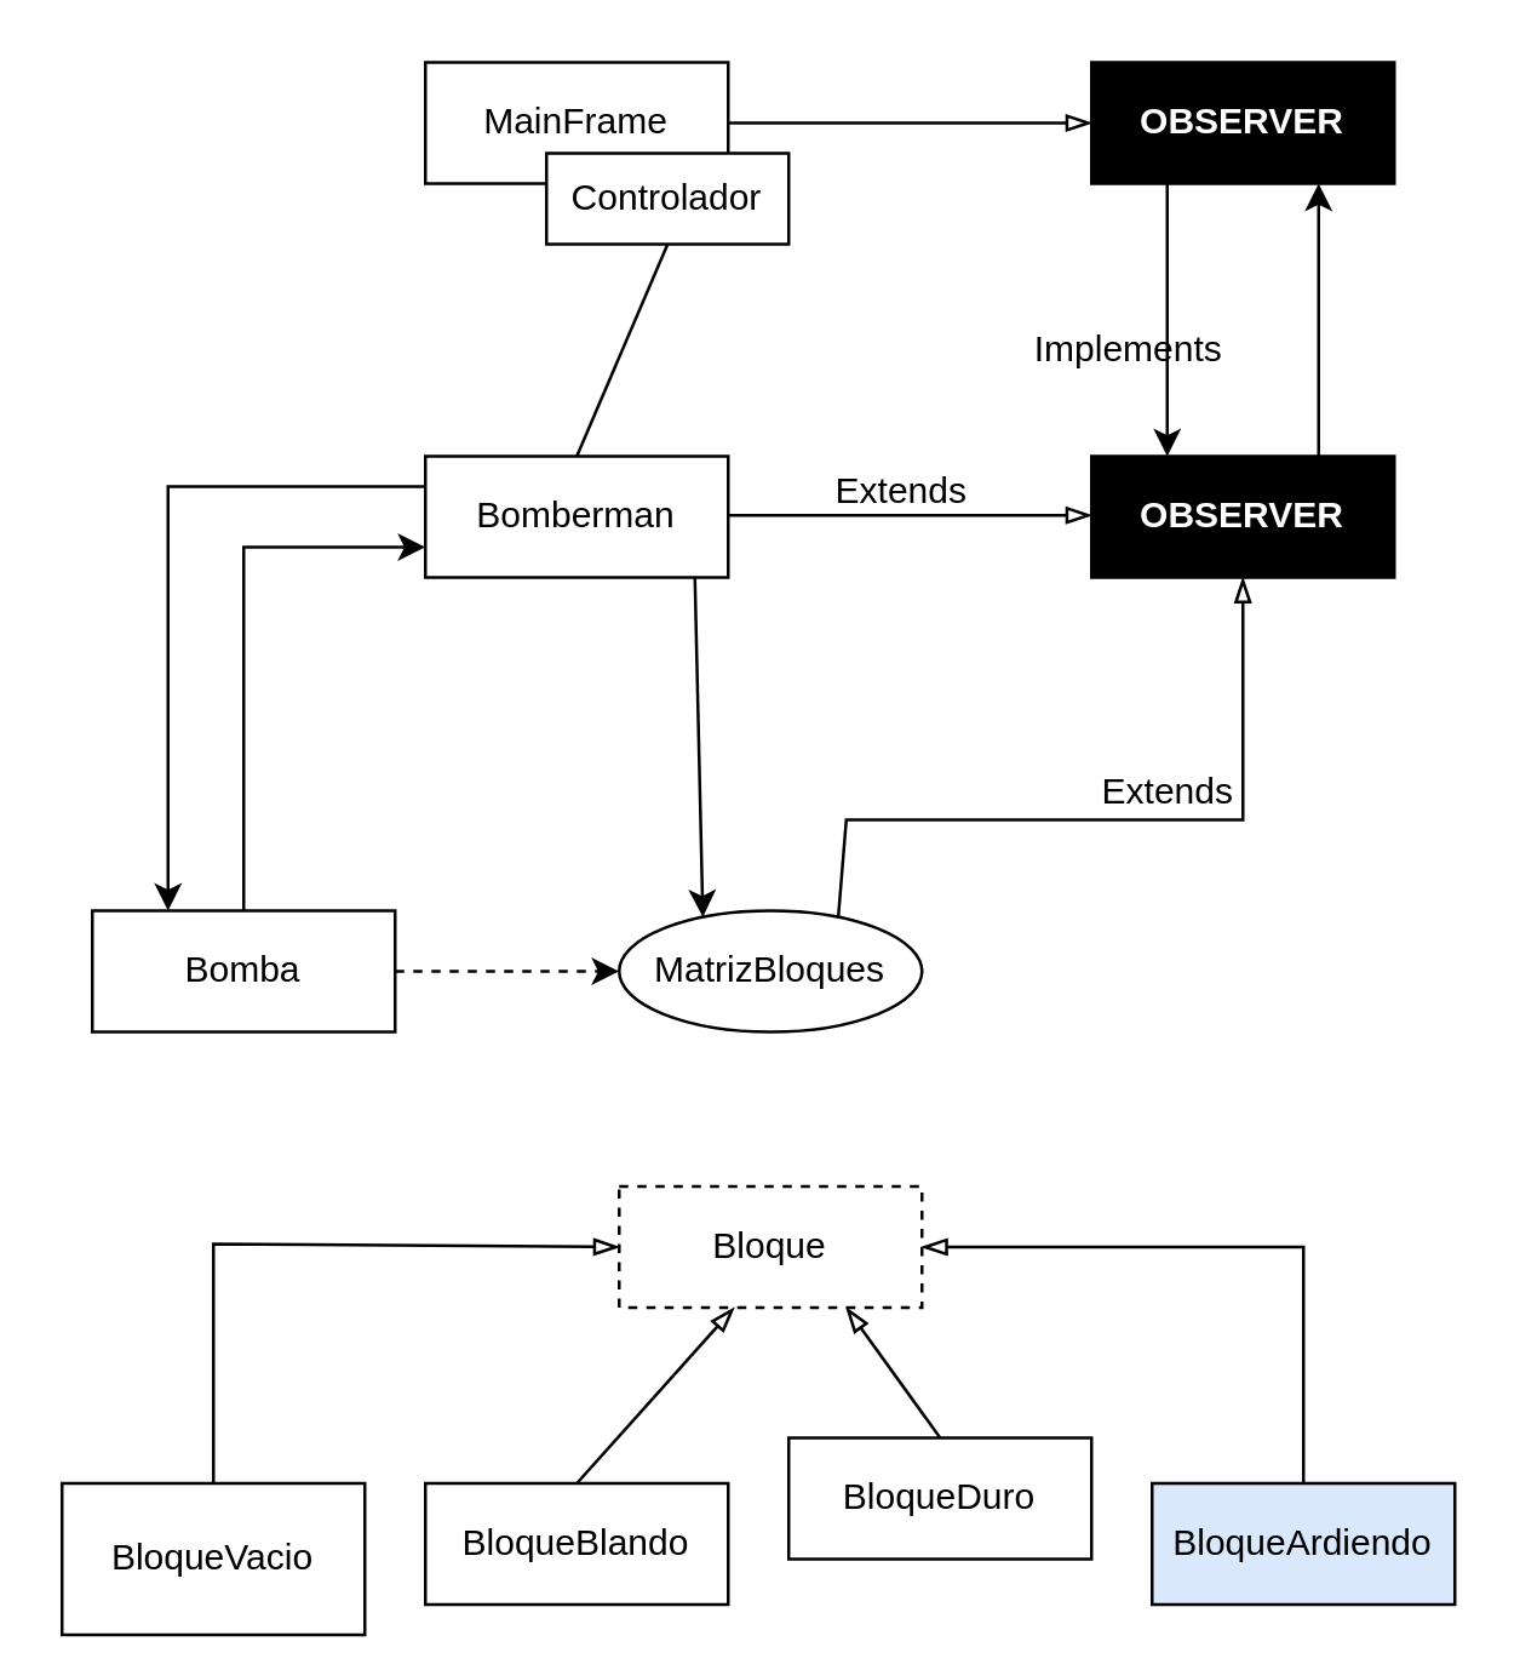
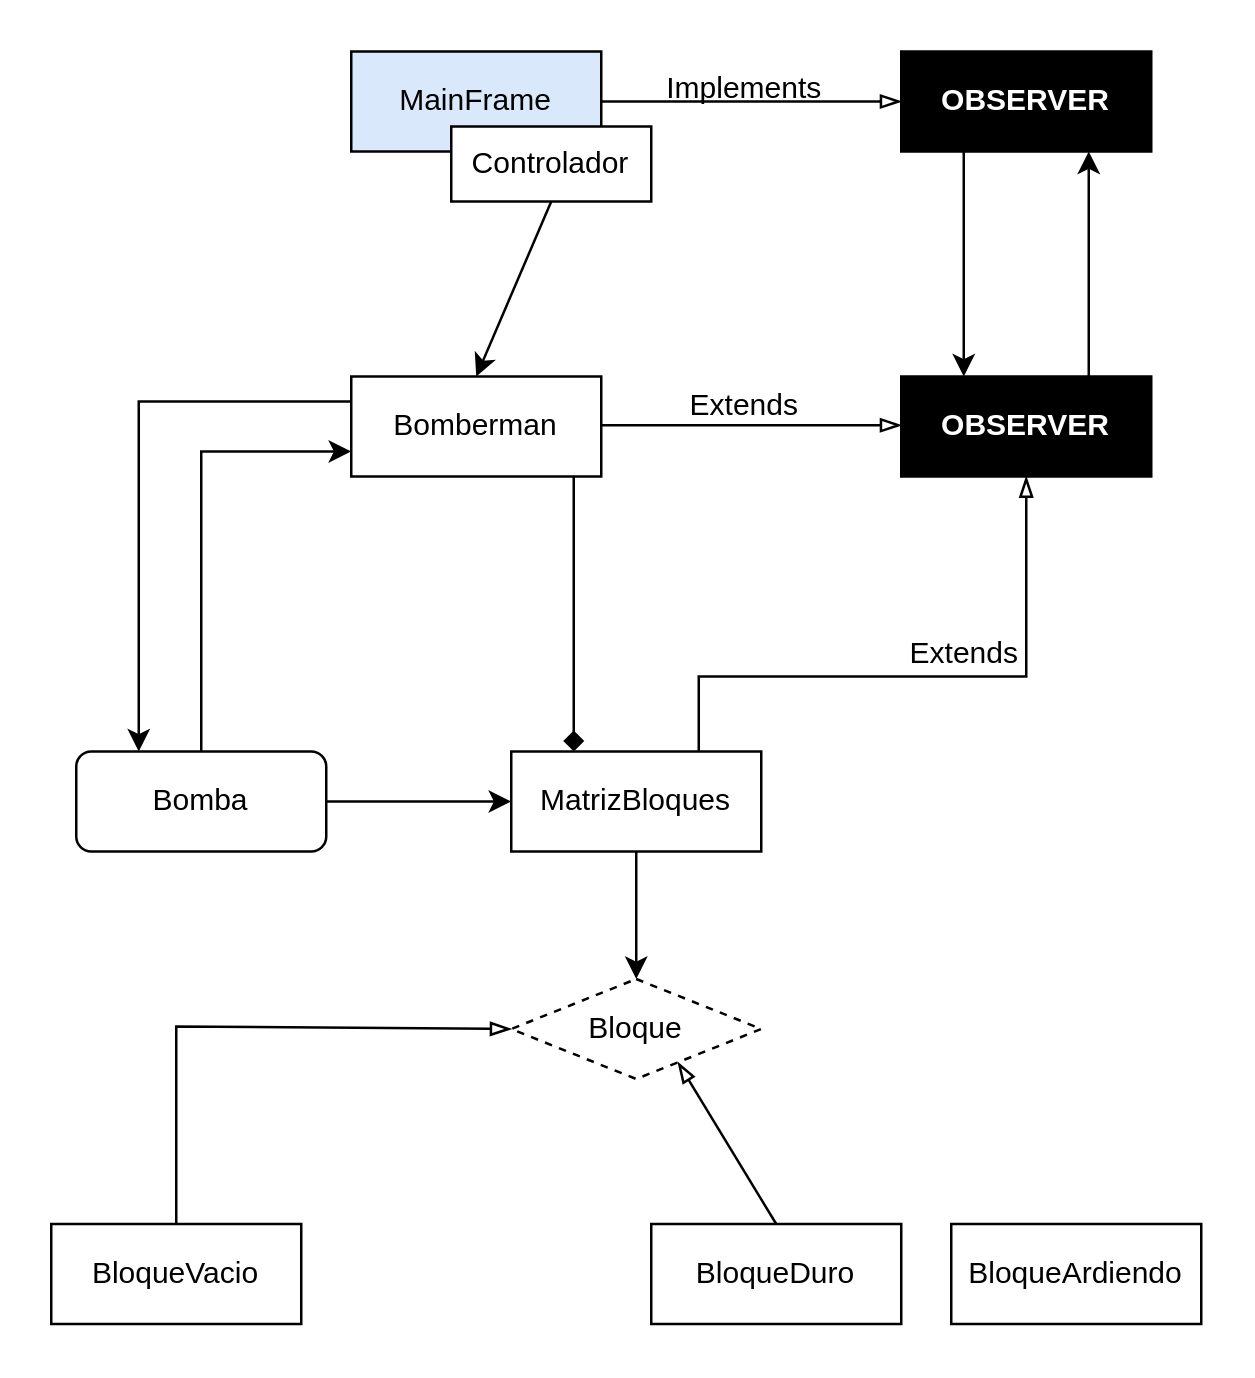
  <mxCell id="0" />
  <mxCell id="1" parent="0" />
- <mxCell id="2" value="MainFrame" style="rounded=0;whiteSpace=wrap;html=1;" vertex="1" parent="1"><mxGeometry x="140" y="20" width="100" height="40" as="geometry" /></mxCell>
+ <mxCell id="2" value="MainFrame" style="rounded=0;whiteSpace=wrap;html=1;fillColor=#dae8fc;" vertex="1" parent="1"><mxGeometry x="140" y="20" width="100" height="40" as="geometry" /></mxCell>
  <mxCell id="3" value="&lt;font color=&quot;#ffffff&quot;&gt;&lt;b&gt;OBSERVER&lt;/b&gt;&lt;/font&gt;" style="rounded=0;whiteSpace=wrap;html=1;fillColor=#000000;" vertex="1" parent="1"><mxGeometry x="360" y="20" width="100" height="40" as="geometry" /></mxCell>
  <mxCell id="4" value="" style="endArrow=blockThin;html=1;rounded=0;exitX=1;exitY=0.5;exitDx=0;exitDy=0;endFill=0;" edge="1" parent="1" source="2"><mxGeometry width="50" height="50" relative="1" as="geometry"><mxPoint x="280" y="210" as="sourcePoint" /><mxPoint x="360" y="40" as="targetPoint" /></mxGeometry></mxCell>
- <mxCell id="5" value="Implements" style="text;html=1;align=center;verticalAlign=middle;resizable=0;points=[];autosize=1;strokeColor=none;fillColor=none;" vertex="1" parent="1"><mxGeometry x="327" y="100" width="90" height="30" as="geometry" /></mxCell>
+ <mxCell id="5" value="Implements" style="text;html=1;align=center;verticalAlign=middle;resizable=0;points=[];autosize=1;strokeColor=none;fillColor=none;" vertex="1" parent="1"><mxGeometry x="252" y="20" width="90" height="30" as="geometry" /></mxCell>
  <mxCell id="6" value="Controlador" style="rounded=0;whiteSpace=wrap;html=1;" vertex="1" parent="1"><mxGeometry x="180" y="50" width="80" height="30" as="geometry" /></mxCell>
  <mxCell id="7" value="Bomberman" style="rounded=0;whiteSpace=wrap;html=1;" vertex="1" parent="1"><mxGeometry x="140" y="150" width="100" height="40" as="geometry" /></mxCell>
- <mxCell id="8" value="" style="endArrow=none;html=1;rounded=0;exitX=0.5;exitY=1;exitDx=0;exitDy=0;entryX=0.5;entryY=0;entryDx=0;entryDy=0;" edge="1" parent="1" source="6" target="7"><mxGeometry width="50" height="50" relative="1" as="geometry"><mxPoint x="280" y="210" as="sourcePoint" /><mxPoint x="330" y="160" as="targetPoint" /></mxGeometry></mxCell>
+ <mxCell id="8" value="" style="endArrow=classic;html=1;rounded=0;exitX=0.5;exitY=1;exitDx=0;exitDy=0;entryX=0.5;entryY=0;entryDx=0;entryDy=0;" edge="1" parent="1" source="6" target="7"><mxGeometry width="50" height="50" relative="1" as="geometry"><mxPoint x="280" y="210" as="sourcePoint" /><mxPoint x="330" y="160" as="targetPoint" /></mxGeometry></mxCell>
  <mxCell id="9" value="&lt;font color=&quot;#ffffff&quot;&gt;&lt;b&gt;OBSERVER&lt;/b&gt;&lt;/font&gt;" style="rounded=0;whiteSpace=wrap;html=1;fillColor=#000000;" vertex="1" parent="1"><mxGeometry x="360" y="150" width="100" height="40" as="geometry" /></mxCell>
  <mxCell id="10" value="" style="endArrow=blockThin;html=1;rounded=0;exitX=1;exitY=0.5;exitDx=0;exitDy=0;endFill=0;" edge="1" parent="1"><mxGeometry width="50" height="50" relative="1" as="geometry"><mxPoint x="240" y="169.5" as="sourcePoint" /><mxPoint x="360" y="169.5" as="targetPoint" /></mxGeometry></mxCell>
  <mxCell id="11" value="Extends" style="text;html=1;align=center;verticalAlign=middle;resizable=0;points=[];autosize=1;strokeColor=none;fillColor=none;" vertex="1" parent="1"><mxGeometry x="262" y="147" width="70" height="30" as="geometry" /></mxCell>
  <mxCell id="12" value="" style="endArrow=classic;html=1;rounded=0;exitX=0.25;exitY=1;exitDx=0;exitDy=0;entryX=0.25;entryY=0;entryDx=0;entryDy=0;" edge="1" parent="1" source="3" target="9"><mxGeometry width="50" height="50" relative="1" as="geometry"><mxPoint x="230" y="90" as="sourcePoint" /><mxPoint x="200" y="160" as="targetPoint" /></mxGeometry></mxCell>
  <mxCell id="13" value="" style="endArrow=classic;html=1;rounded=0;exitX=0.75;exitY=0;exitDx=0;exitDy=0;entryX=0.75;entryY=1;entryDx=0;entryDy=0;" edge="1" parent="1" source="9" target="3"><mxGeometry width="50" height="50" relative="1" as="geometry"><mxPoint x="395" y="70" as="sourcePoint" /><mxPoint x="395" y="160" as="targetPoint" /></mxGeometry></mxCell>
- <mxCell id="14" value="Bomba" style="rounded=0;whiteSpace=wrap;html=1;" vertex="1" parent="1"><mxGeometry x="30" y="300" width="100" height="40" as="geometry" /></mxCell>
+ <mxCell id="14" value="Bomba" style="whiteSpace=wrap;html=1;rounded=1;" vertex="1" parent="1"><mxGeometry x="30" y="300" width="100" height="40" as="geometry" /></mxCell>
  <mxCell id="15" value="" style="endArrow=classic;html=1;rounded=0;exitX=0;exitY=0.25;exitDx=0;exitDy=0;entryX=0.25;entryY=0;entryDx=0;entryDy=0;" edge="1" parent="1" source="7" target="14"><mxGeometry width="50" height="50" relative="1" as="geometry"><mxPoint x="230" y="90" as="sourcePoint" /><mxPoint x="200" y="160" as="targetPoint" /><Array as="points"><mxPoint x="55" y="160" /></Array></mxGeometry></mxCell>
  <mxCell id="16" value="" style="endArrow=classic;html=1;rounded=0;exitX=0.5;exitY=0;exitDx=0;exitDy=0;entryX=0;entryY=0.75;entryDx=0;entryDy=0;" edge="1" parent="1" source="14" target="7"><mxGeometry width="50" height="50" relative="1" as="geometry"><mxPoint x="200" y="200" as="sourcePoint" /><mxPoint x="120" y="310" as="targetPoint" /><Array as="points"><mxPoint x="80" y="180" /></Array></mxGeometry></mxCell>
- <mxCell id="17" value="MatrizBloques" style="ellipse;whiteSpace=wrap;html=1;" vertex="1" parent="1"><mxGeometry x="204" y="300" width="100" height="40" as="geometry" /></mxCell>
- <mxCell id="18" value="" style="endArrow=classic;html=1;rounded=0;exitX=1;exitY=0.5;exitDx=0;exitDy=0;entryX=0;entryY=0.5;entryDx=0;entryDy=0;dashed=1;" edge="1" parent="1" source="14" target="17"><mxGeometry width="50" height="50" relative="1" as="geometry"><mxPoint x="140" y="310" as="sourcePoint" /><mxPoint x="225" y="200" as="targetPoint" /></mxGeometry></mxCell>
- <mxCell id="19" value="Bloque" style="rounded=0;whiteSpace=wrap;html=1;dashed=1;" vertex="1" parent="1"><mxGeometry x="204" y="391" width="100" height="40" as="geometry" /></mxCell>
- <mxCell id="21" value="BloqueVacio" style="rounded=0;whiteSpace=wrap;html=1;" vertex="1" parent="1"><mxGeometry x="20" y="489" width="100" height="50" as="geometry" /></mxCell>
- <mxCell id="22" value="BloqueBlando" style="rounded=0;whiteSpace=wrap;html=1;" vertex="1" parent="1"><mxGeometry x="140" y="489" width="100" height="40" as="geometry" /></mxCell>
- <mxCell id="23" value="BloqueDuro" style="rounded=0;whiteSpace=wrap;html=1;" vertex="1" parent="1"><mxGeometry x="260" y="474" width="100" height="40" as="geometry" /></mxCell>
- <mxCell id="24" value="BloqueArdiendo" style="rounded=0;whiteSpace=wrap;html=1;fillColor=#dae8fc;" vertex="1" parent="1"><mxGeometry x="380" y="489" width="100" height="40" as="geometry" /></mxCell>
+ <mxCell id="17" value="MatrizBloques" style="rounded=0;whiteSpace=wrap;html=1;" vertex="1" parent="1"><mxGeometry x="204" y="300" width="100" height="40" as="geometry" /></mxCell>
+ <mxCell id="18" value="" style="endArrow=classic;html=1;rounded=0;exitX=1;exitY=0.5;exitDx=0;exitDy=0;entryX=0;entryY=0.5;entryDx=0;entryDy=0;" edge="1" parent="1" source="14" target="17"><mxGeometry width="50" height="50" relative="1" as="geometry"><mxPoint x="140" y="310" as="sourcePoint" /><mxPoint x="225" y="200" as="targetPoint" /></mxGeometry></mxCell>
+ <mxCell id="19" value="Bloque" style="rhombus;whiteSpace=wrap;html=1;dashed=1;" vertex="1" parent="1"><mxGeometry x="204" y="391" width="100" height="40" as="geometry" /></mxCell>
+ <mxCell id="20" value="" style="endArrow=classic;html=1;rounded=0;exitX=0.5;exitY=1;exitDx=0;exitDy=0;entryX=0.5;entryY=0;entryDx=0;entryDy=0;" edge="1" parent="1" source="17" target="19"><mxGeometry width="50" height="50" relative="1" as="geometry"><mxPoint x="280" y="610" as="sourcePoint" /><mxPoint x="330" y="560" as="targetPoint" /></mxGeometry></mxCell>
+ <mxCell id="21" value="BloqueVacio" style="rounded=0;whiteSpace=wrap;html=1;" vertex="1" parent="1"><mxGeometry x="20" y="489" width="100" height="40" as="geometry" /></mxCell>
+ <mxCell id="23" value="BloqueDuro" style="rounded=0;whiteSpace=wrap;html=1;" vertex="1" parent="1"><mxGeometry x="260" y="489" width="100" height="40" as="geometry" /></mxCell>
+ <mxCell id="24" value="BloqueArdiendo" style="rounded=0;whiteSpace=wrap;html=1;" vertex="1" parent="1"><mxGeometry x="380" y="489" width="100" height="40" as="geometry" /></mxCell>
  <mxCell id="25" value="" style="endArrow=blockThin;html=1;rounded=0;exitX=0.5;exitY=0;exitDx=0;exitDy=0;endFill=0;entryX=0;entryY=0.5;entryDx=0;entryDy=0;" edge="1" parent="1" source="21" target="19"><mxGeometry width="50" height="50" relative="1" as="geometry"><mxPoint x="80" y="510" as="sourcePoint" /><mxPoint x="200" y="510" as="targetPoint" /><Array as="points"><mxPoint x="70" y="410" /></Array></mxGeometry></mxCell>
- <mxCell id="26" value="" style="endArrow=blockThin;html=1;rounded=0;exitX=0.5;exitY=0;exitDx=0;exitDy=0;endFill=0;entryX=0.38;entryY=1;entryDx=0;entryDy=0;entryPerimeter=0;" edge="1" parent="1" source="22" target="19"><mxGeometry width="50" height="50" relative="1" as="geometry"><mxPoint x="170" y="510" as="sourcePoint" /><mxPoint x="242" y="450" as="targetPoint" /></mxGeometry></mxCell>
  <mxCell id="27" value="" style="endArrow=blockThin;html=1;rounded=0;exitX=0.5;exitY=0;exitDx=0;exitDy=0;endFill=0;entryX=0.75;entryY=1;entryDx=0;entryDy=0;" edge="1" parent="1" source="23" target="19"><mxGeometry width="50" height="50" relative="1" as="geometry"><mxPoint x="200" y="550" as="sourcePoint" /><mxPoint x="252" y="463" as="targetPoint" /><Array as="points" /></mxGeometry></mxCell>
- <mxCell id="28" value="" style="endArrow=blockThin;html=1;rounded=0;exitX=0.5;exitY=0;exitDx=0;exitDy=0;endFill=0;entryX=1;entryY=0.5;entryDx=0;entryDy=0;" edge="1" parent="1" source="24" target="19"><mxGeometry width="50" height="50" relative="1" as="geometry"><mxPoint x="210" y="560" as="sourcePoint" /><mxPoint x="340" y="390" as="targetPoint" /><Array as="points"><mxPoint x="430" y="411" /></Array></mxGeometry></mxCell>
  <mxCell id="29" value="" style="endArrow=blockThin;html=1;rounded=0;exitX=0.75;exitY=0;exitDx=0;exitDy=0;endFill=0;entryX=0.5;entryY=1;entryDx=0;entryDy=0;" edge="1" parent="1" source="17" target="9"><mxGeometry width="50" height="50" relative="1" as="geometry"><mxPoint x="250" y="179.5" as="sourcePoint" /><mxPoint x="370" y="179.5" as="targetPoint" /><Array as="points"><mxPoint x="279" y="270" /><mxPoint x="410" y="270" /></Array></mxGeometry></mxCell>
  <mxCell id="30" value="Extends" style="text;html=1;align=center;verticalAlign=middle;resizable=0;points=[];autosize=1;strokeColor=none;fillColor=none;" vertex="1" parent="1"><mxGeometry x="350" y="246" width="70" height="30" as="geometry" /></mxCell>
- <mxCell id="31" value="" style="endArrow=classic;html=1;rounded=0;exitX=0.89;exitY=1;exitDx=0;exitDy=0;entryX=0.25;entryY=0;entryDx=0;entryDy=0;exitPerimeter=0;" edge="1" parent="1" source="7" target="17"><mxGeometry width="50" height="50" relative="1" as="geometry"><mxPoint x="140" y="310" as="sourcePoint" /><mxPoint x="200" y="200" as="targetPoint" /></mxGeometry></mxCell>
+ <mxCell id="31" value="" style="endArrow=diamond;html=1;rounded=0;exitX=0.89;exitY=1;exitDx=0;exitDy=0;entryX=0.25;entryY=0;entryDx=0;entryDy=0;exitPerimeter=0;" edge="1" parent="1" source="7" target="17"><mxGeometry width="50" height="50" relative="1" as="geometry"><mxPoint x="140" y="310" as="sourcePoint" /><mxPoint x="200" y="200" as="targetPoint" /></mxGeometry></mxCell>
